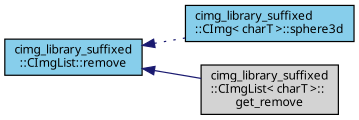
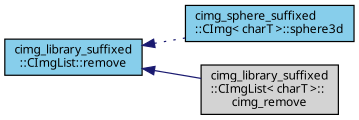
  digraph {
    fontname="Noto Sans"
    rankdir=LR
    node [color=black fillcolor=skyblue fontname="Noto Sans" fontsize=10 shape=record style=filled]
    edge [color=midnightblue dir=back fontname="Noto Sans" fontsize=10 labelfontname=Helvetica labelfontsize=10]
    n1 [fontcolor=black height=0.2 label="cimg_library_suffixed\l::CImgList::remove" width=0.4]
-   n2 [height=0.2 label="cimg_library_suffixed\l::CImg\< charT \>::sphere3d" width=0.4]
-   n3 [fillcolor=lightgrey height=0.2 label="cimg_library_suffixed\l::CImgList\< charT \>::\lget_remove" width=0.4]
+   n2 [height=0.2 label="cimg_sphere_suffixed\l::CImg\< charT \>::sphere3d" width=0.4]
+   n3 [fillcolor=lightgrey height=0.2 label="cimg_library_suffixed\l::CImgList\< charT \>::\lcimg_remove" width=0.4]
    n1 -> n2 [style=dotted]
    n1 -> n3 [style=solid]
  }
